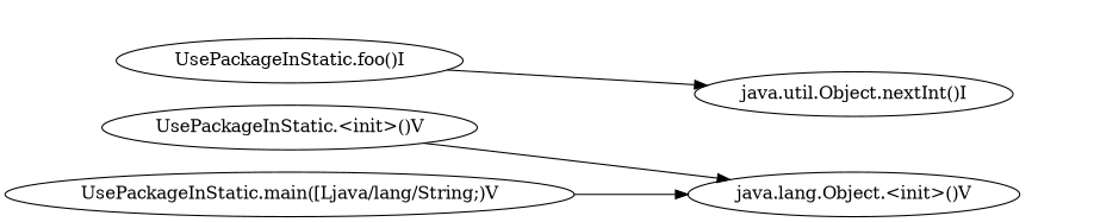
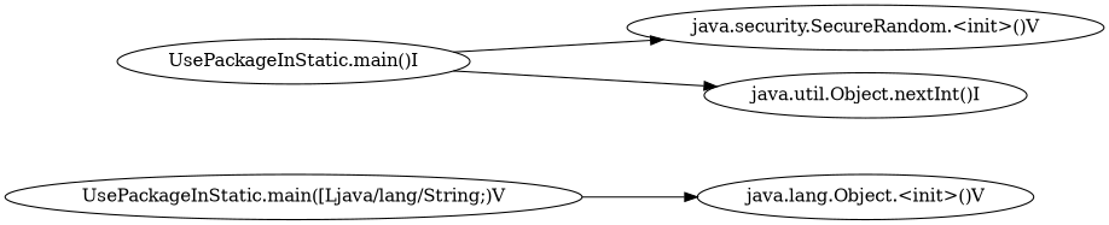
  digraph {
    rankdir=LR
-   n1 [label="UsePackageInStatic.<init>()V"]
    n2 [label="java.lang.Object.<init>()V"]
    n3 [label="UsePackageInStatic.main([Ljava/lang/String;)V"]
-   n4 [label="UsePackageInStatic.foo()I"]
+   n4 [label="UsePackageInStatic.main()I"]
+   n5 [label="java.security.SecureRandom.<init>()V"]
    n6 [label="java.util.Object.nextInt()I"]
-   n1 -> n2
    n3 -> n2
+   n4 -> n5
    n4 -> n6
  }
